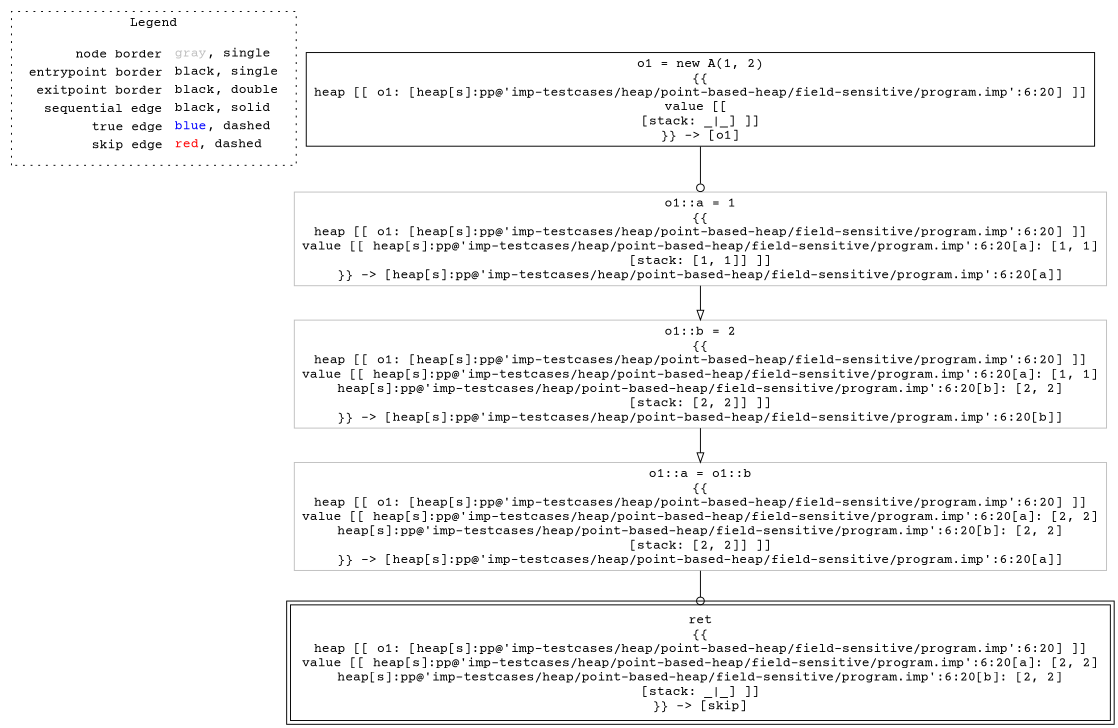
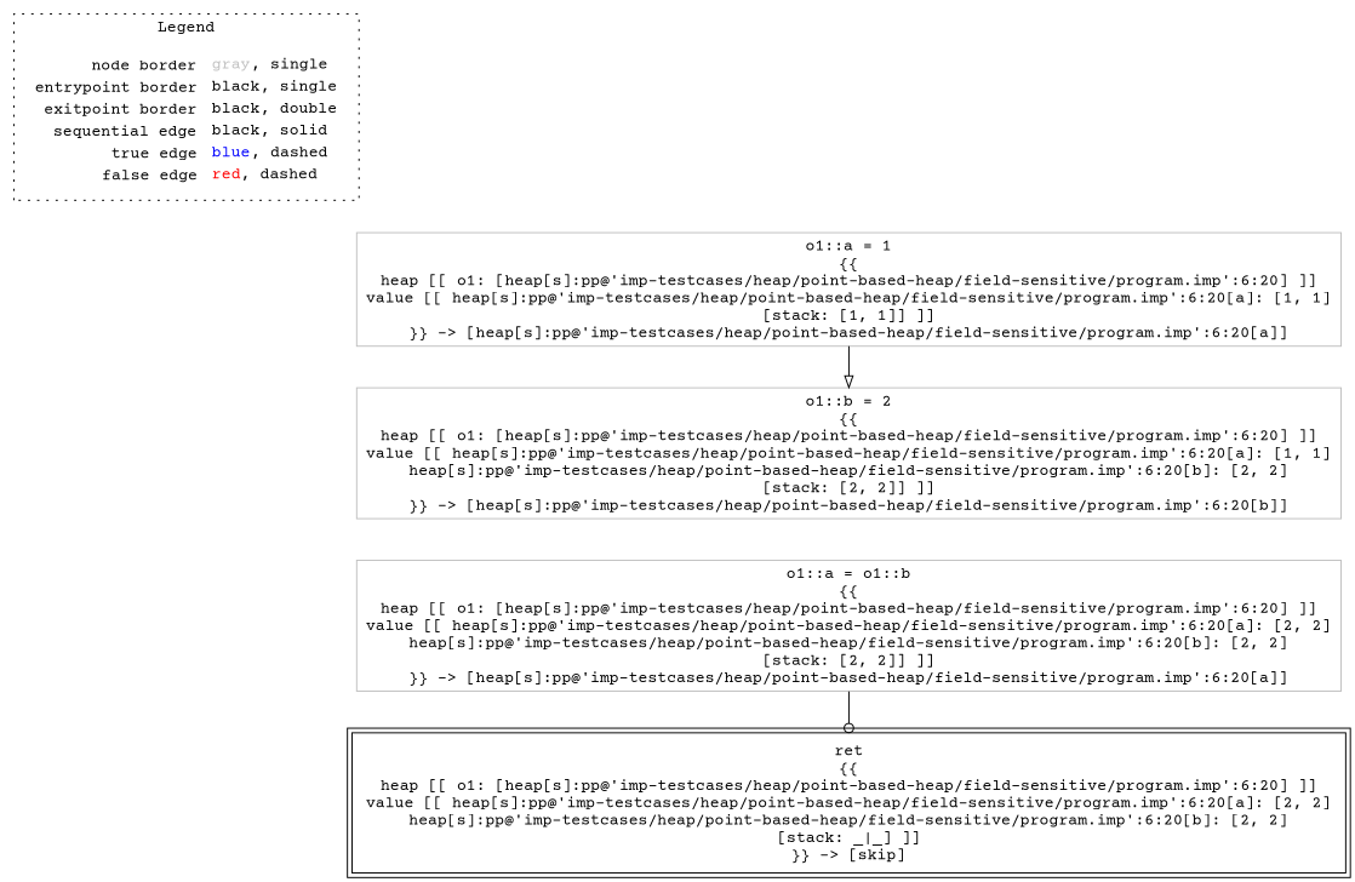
  digraph {
    fontname="Courier Prime"
    node [fontname="Courier Prime" shape=rect color=gray]
    edge [arrowhead=odot color=black fontname="Courier Prime"]
-   n1 [label=<<table border="0" cellpadding="2" cellspacing="0" cellborder="0"><tr><td align="right">node border&nbsp;</td><td align="left"><font color="gray">gray</font>, single</td></tr><tr><td align="right">entrypoint border&nbsp;</td><td align="left"><font color="black">black</font>, single</td></tr><tr><td align="right">exitpoint border&nbsp;</td><td align="left"><font color="black">black</font>, double</td></tr><tr><td align="right">sequential edge&nbsp;</td><td align="left"><font color="black">black</font>, solid</td></tr><tr><td align="right">true edge&nbsp;</td><td align="left"><font color="blue">blue</font>, dashed</td></tr><tr><td align="right">skip edge&nbsp;</td><td align="left"><font color="red">red</font>, dashed</td></tr></table>> shape=plaintext color=""]
-   n2 [color=black label=<o1 = new A(1, 2)<BR/>{{<BR/>heap [[ o1: [heap[s]:pp@'imp-testcases/heap/point-based-heap/field-sensitive/program.imp':6:20] ]]<BR/>value [[ <BR/>[stack: _|_] ]]<BR/>}} -&gt; [o1]>]
+   n1 [label=<<table border="0" cellpadding="2" cellspacing="0" cellborder="0"><tr><td align="right">node border&nbsp;</td><td align="left"><font color="gray">gray</font>, single</td></tr><tr><td align="right">entrypoint border&nbsp;</td><td align="left"><font color="black">black</font>, single</td></tr><tr><td align="right">exitpoint border&nbsp;</td><td align="left"><font color="black">black</font>, double</td></tr><tr><td align="right">sequential edge&nbsp;</td><td align="left"><font color="black">black</font>, solid</td></tr><tr><td align="right">true edge&nbsp;</td><td align="left"><font color="blue">blue</font>, dashed</td></tr><tr><td align="right">false edge&nbsp;</td><td align="left"><font color="red">red</font>, dashed</td></tr></table>> shape=plaintext color=""]
    n3 [label=<o1::a = 1<BR/>{{<BR/>heap [[ o1: [heap[s]:pp@'imp-testcases/heap/point-based-heap/field-sensitive/program.imp':6:20] ]]<BR/>value [[ heap[s]:pp@'imp-testcases/heap/point-based-heap/field-sensitive/program.imp':6:20[a]: [1, 1]<BR/>[stack: [1, 1]] ]]<BR/>}} -&gt; [heap[s]:pp@'imp-testcases/heap/point-based-heap/field-sensitive/program.imp':6:20[a]]>]
    n4 [label=<o1::b = 2<BR/>{{<BR/>heap [[ o1: [heap[s]:pp@'imp-testcases/heap/point-based-heap/field-sensitive/program.imp':6:20] ]]<BR/>value [[ heap[s]:pp@'imp-testcases/heap/point-based-heap/field-sensitive/program.imp':6:20[a]: [1, 1]<BR/>heap[s]:pp@'imp-testcases/heap/point-based-heap/field-sensitive/program.imp':6:20[b]: [2, 2]<BR/>[stack: [2, 2]] ]]<BR/>}} -&gt; [heap[s]:pp@'imp-testcases/heap/point-based-heap/field-sensitive/program.imp':6:20[b]]>]
    n5 [label=<o1::a = o1::b<BR/>{{<BR/>heap [[ o1: [heap[s]:pp@'imp-testcases/heap/point-based-heap/field-sensitive/program.imp':6:20] ]]<BR/>value [[ heap[s]:pp@'imp-testcases/heap/point-based-heap/field-sensitive/program.imp':6:20[a]: [2, 2]<BR/>heap[s]:pp@'imp-testcases/heap/point-based-heap/field-sensitive/program.imp':6:20[b]: [2, 2]<BR/>[stack: [2, 2]] ]]<BR/>}} -&gt; [heap[s]:pp@'imp-testcases/heap/point-based-heap/field-sensitive/program.imp':6:20[a]]>]
    n6 [color=black label=<ret<BR/>{{<BR/>heap [[ o1: [heap[s]:pp@'imp-testcases/heap/point-based-heap/field-sensitive/program.imp':6:20] ]]<BR/>value [[ heap[s]:pp@'imp-testcases/heap/point-based-heap/field-sensitive/program.imp':6:20[a]: [2, 2]<BR/>heap[s]:pp@'imp-testcases/heap/point-based-heap/field-sensitive/program.imp':6:20[b]: [2, 2]<BR/>[stack: _|_] ]]<BR/>}} -&gt; [skip]> peripheries=2]
    subgraph cluster_1 {
      label=Legend
      style=dotted
      n1
    }
-   n2 -> n3
    n3 -> n4 [arrowhead=onormal]
-   n4 -> n5 [arrowhead=onormal]
    n5 -> n6
  }
